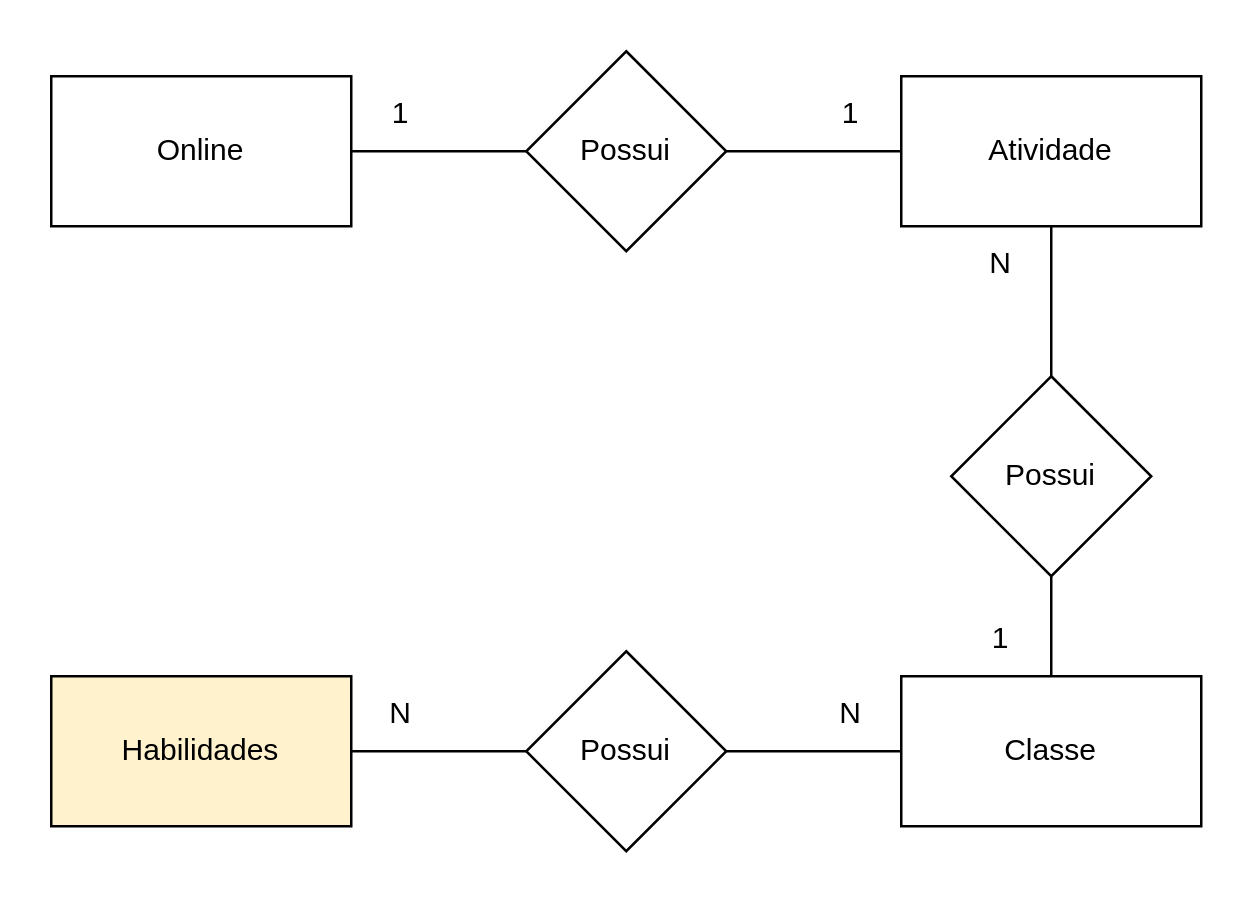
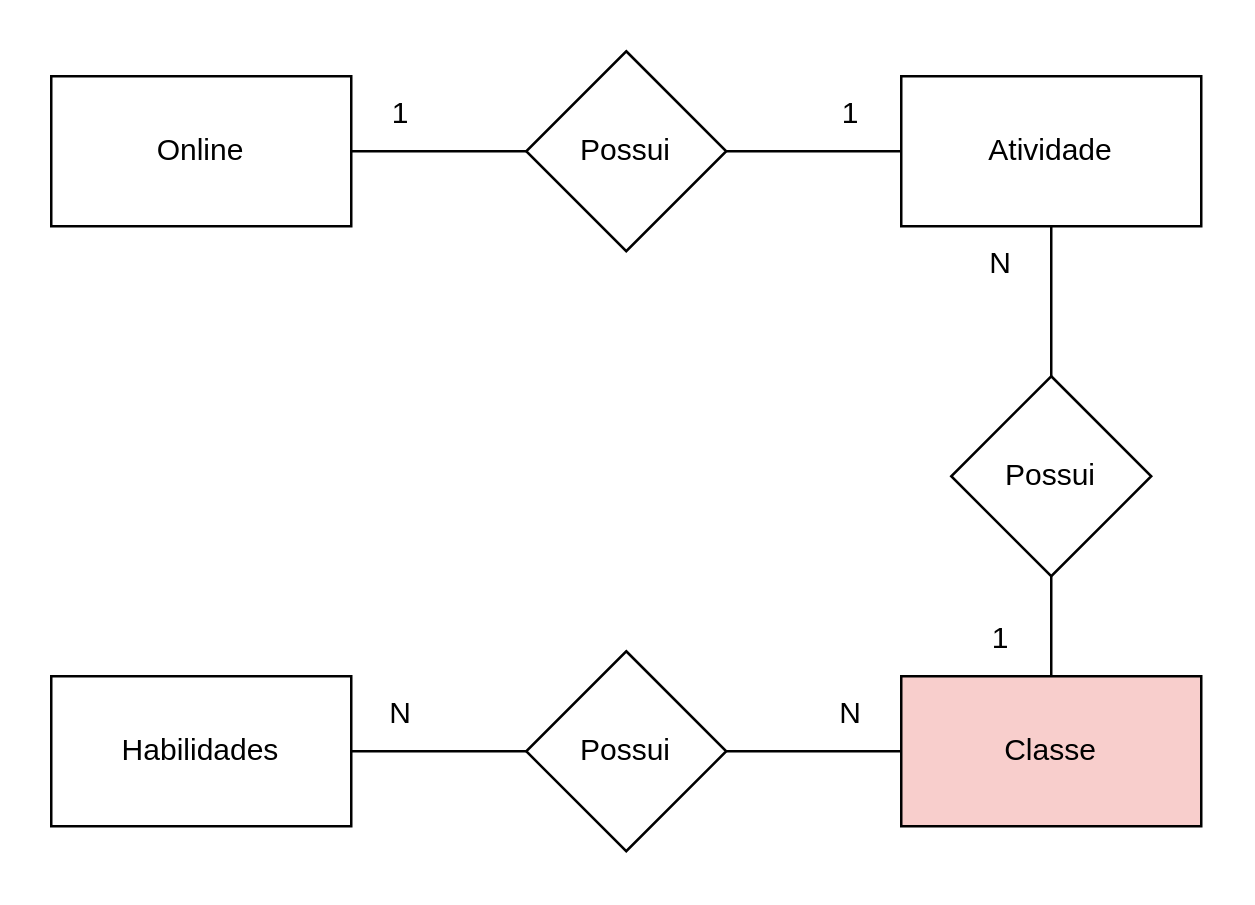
  <mxCell id="0" />
  <mxCell id="1" parent="0" />
  <mxCell id="2" value="Online" style="rounded=0;whiteSpace=wrap;html=1;" vertex="1" parent="1"><mxGeometry x="20" y="30" width="120" height="60" as="geometry" /></mxCell>
  <mxCell id="3" value="Atividade" style="rounded=0;whiteSpace=wrap;html=1;" vertex="1" parent="1"><mxGeometry x="360" y="30" width="120" height="60" as="geometry" /></mxCell>
  <mxCell id="4" value="" style="edgeStyle=orthogonalEdgeStyle;rounded=0;orthogonalLoop=1;jettySize=auto;html=1;startArrow=none;startFill=0;endArrow=none;endFill=0;" edge="1" parent="1" source="6" target="2"><mxGeometry relative="1" as="geometry" /></mxCell>
  <mxCell id="5" value="" style="edgeStyle=orthogonalEdgeStyle;rounded=0;orthogonalLoop=1;jettySize=auto;html=1;endArrow=none;endFill=0;" edge="1" parent="1" source="6" target="3"><mxGeometry relative="1" as="geometry" /></mxCell>
  <mxCell id="6" value="Possui" style="rhombus;whiteSpace=wrap;html=1;" vertex="1" parent="1"><mxGeometry x="210" y="20" width="80" height="80" as="geometry" /></mxCell>
- <mxCell id="7" value="Classe" style="rounded=0;whiteSpace=wrap;html=1;" vertex="1" parent="1"><mxGeometry x="360" y="270" width="120" height="60" as="geometry" /></mxCell>
- <mxCell id="8" value="Habilidades" style="rounded=0;whiteSpace=wrap;html=1;fillColor=#fff2cc;" vertex="1" parent="1"><mxGeometry x="20" y="270" width="120" height="60" as="geometry" /></mxCell>
+ <mxCell id="7" value="Classe" style="rounded=0;whiteSpace=wrap;html=1;fillColor=#f8cecc;" vertex="1" parent="1"><mxGeometry x="360" y="270" width="120" height="60" as="geometry" /></mxCell>
+ <mxCell id="8" value="Habilidades" style="rounded=0;whiteSpace=wrap;html=1;" vertex="1" parent="1"><mxGeometry x="20" y="270" width="120" height="60" as="geometry" /></mxCell>
  <mxCell id="9" value="" style="edgeStyle=orthogonalEdgeStyle;rounded=0;orthogonalLoop=1;jettySize=auto;html=1;endArrow=none;endFill=0;" edge="1" parent="1" source="11" target="7"><mxGeometry relative="1" as="geometry" /></mxCell>
  <mxCell id="10" value="" style="edgeStyle=orthogonalEdgeStyle;rounded=0;orthogonalLoop=1;jettySize=auto;html=1;endArrow=none;endFill=0;" edge="1" parent="1" source="11" target="8"><mxGeometry relative="1" as="geometry" /></mxCell>
  <mxCell id="11" value="Possui" style="rhombus;whiteSpace=wrap;html=1;" vertex="1" parent="1"><mxGeometry x="210" y="260" width="80" height="80" as="geometry" /></mxCell>
  <mxCell id="12" value="" style="edgeStyle=orthogonalEdgeStyle;rounded=0;orthogonalLoop=1;jettySize=auto;html=1;endArrow=none;endFill=0;" edge="1" parent="1" source="14" target="3"><mxGeometry relative="1" as="geometry" /></mxCell>
  <mxCell id="13" value="" style="edgeStyle=orthogonalEdgeStyle;rounded=0;orthogonalLoop=1;jettySize=auto;html=1;endArrow=none;endFill=0;" edge="1" parent="1" source="14" target="7"><mxGeometry relative="1" as="geometry" /></mxCell>
  <mxCell id="14" value="Possui" style="rhombus;whiteSpace=wrap;html=1;" vertex="1" parent="1"><mxGeometry x="380" y="150" width="80" height="80" as="geometry" /></mxCell>
  <mxCell id="15" value="1" style="text;html=1;strokeColor=none;fillColor=none;align=center;verticalAlign=middle;whiteSpace=wrap;rounded=0;" vertex="1" parent="1"><mxGeometry x="130" y="30" width="60" height="30" as="geometry" /></mxCell>
  <mxCell id="16" value="1" style="text;html=1;strokeColor=none;fillColor=none;align=center;verticalAlign=middle;whiteSpace=wrap;rounded=0;" vertex="1" parent="1"><mxGeometry x="310" y="30" width="60" height="30" as="geometry" /></mxCell>
  <mxCell id="17" value="1" style="text;html=1;strokeColor=none;fillColor=none;align=center;verticalAlign=middle;whiteSpace=wrap;rounded=0;" vertex="1" parent="1"><mxGeometry x="370" y="240" width="60" height="30" as="geometry" /></mxCell>
  <mxCell id="18" value="N" style="text;html=1;strokeColor=none;fillColor=none;align=center;verticalAlign=middle;whiteSpace=wrap;rounded=0;" vertex="1" parent="1"><mxGeometry x="370" y="90" width="60" height="30" as="geometry" /></mxCell>
  <mxCell id="19" value="N" style="text;html=1;strokeColor=none;fillColor=none;align=center;verticalAlign=middle;whiteSpace=wrap;rounded=0;" vertex="1" parent="1"><mxGeometry x="130" y="270" width="60" height="30" as="geometry" /></mxCell>
  <mxCell id="20" value="N" style="text;html=1;strokeColor=none;fillColor=none;align=center;verticalAlign=middle;whiteSpace=wrap;rounded=0;" vertex="1" parent="1"><mxGeometry x="310" y="270" width="60" height="30" as="geometry" /></mxCell>
